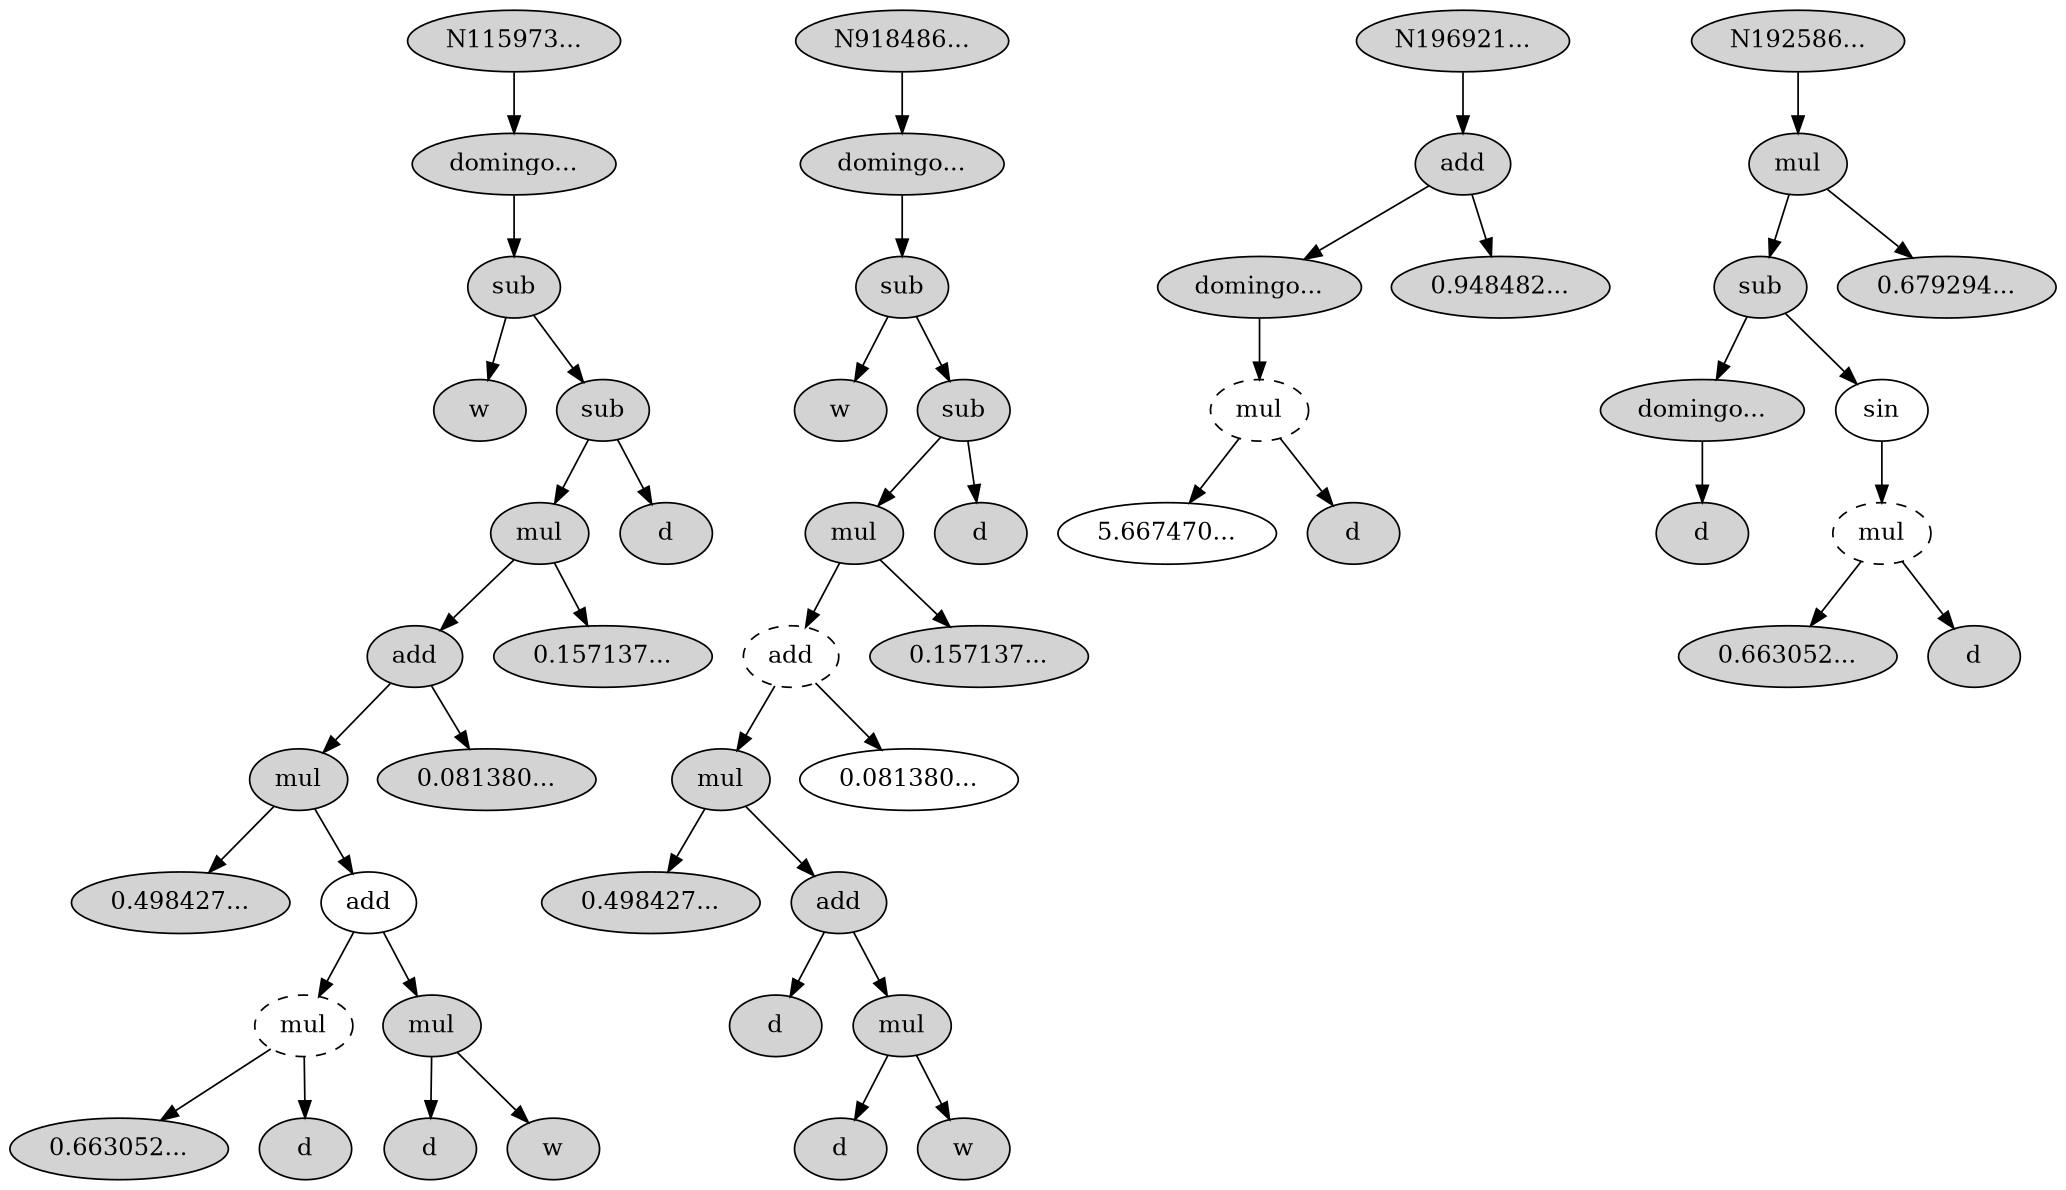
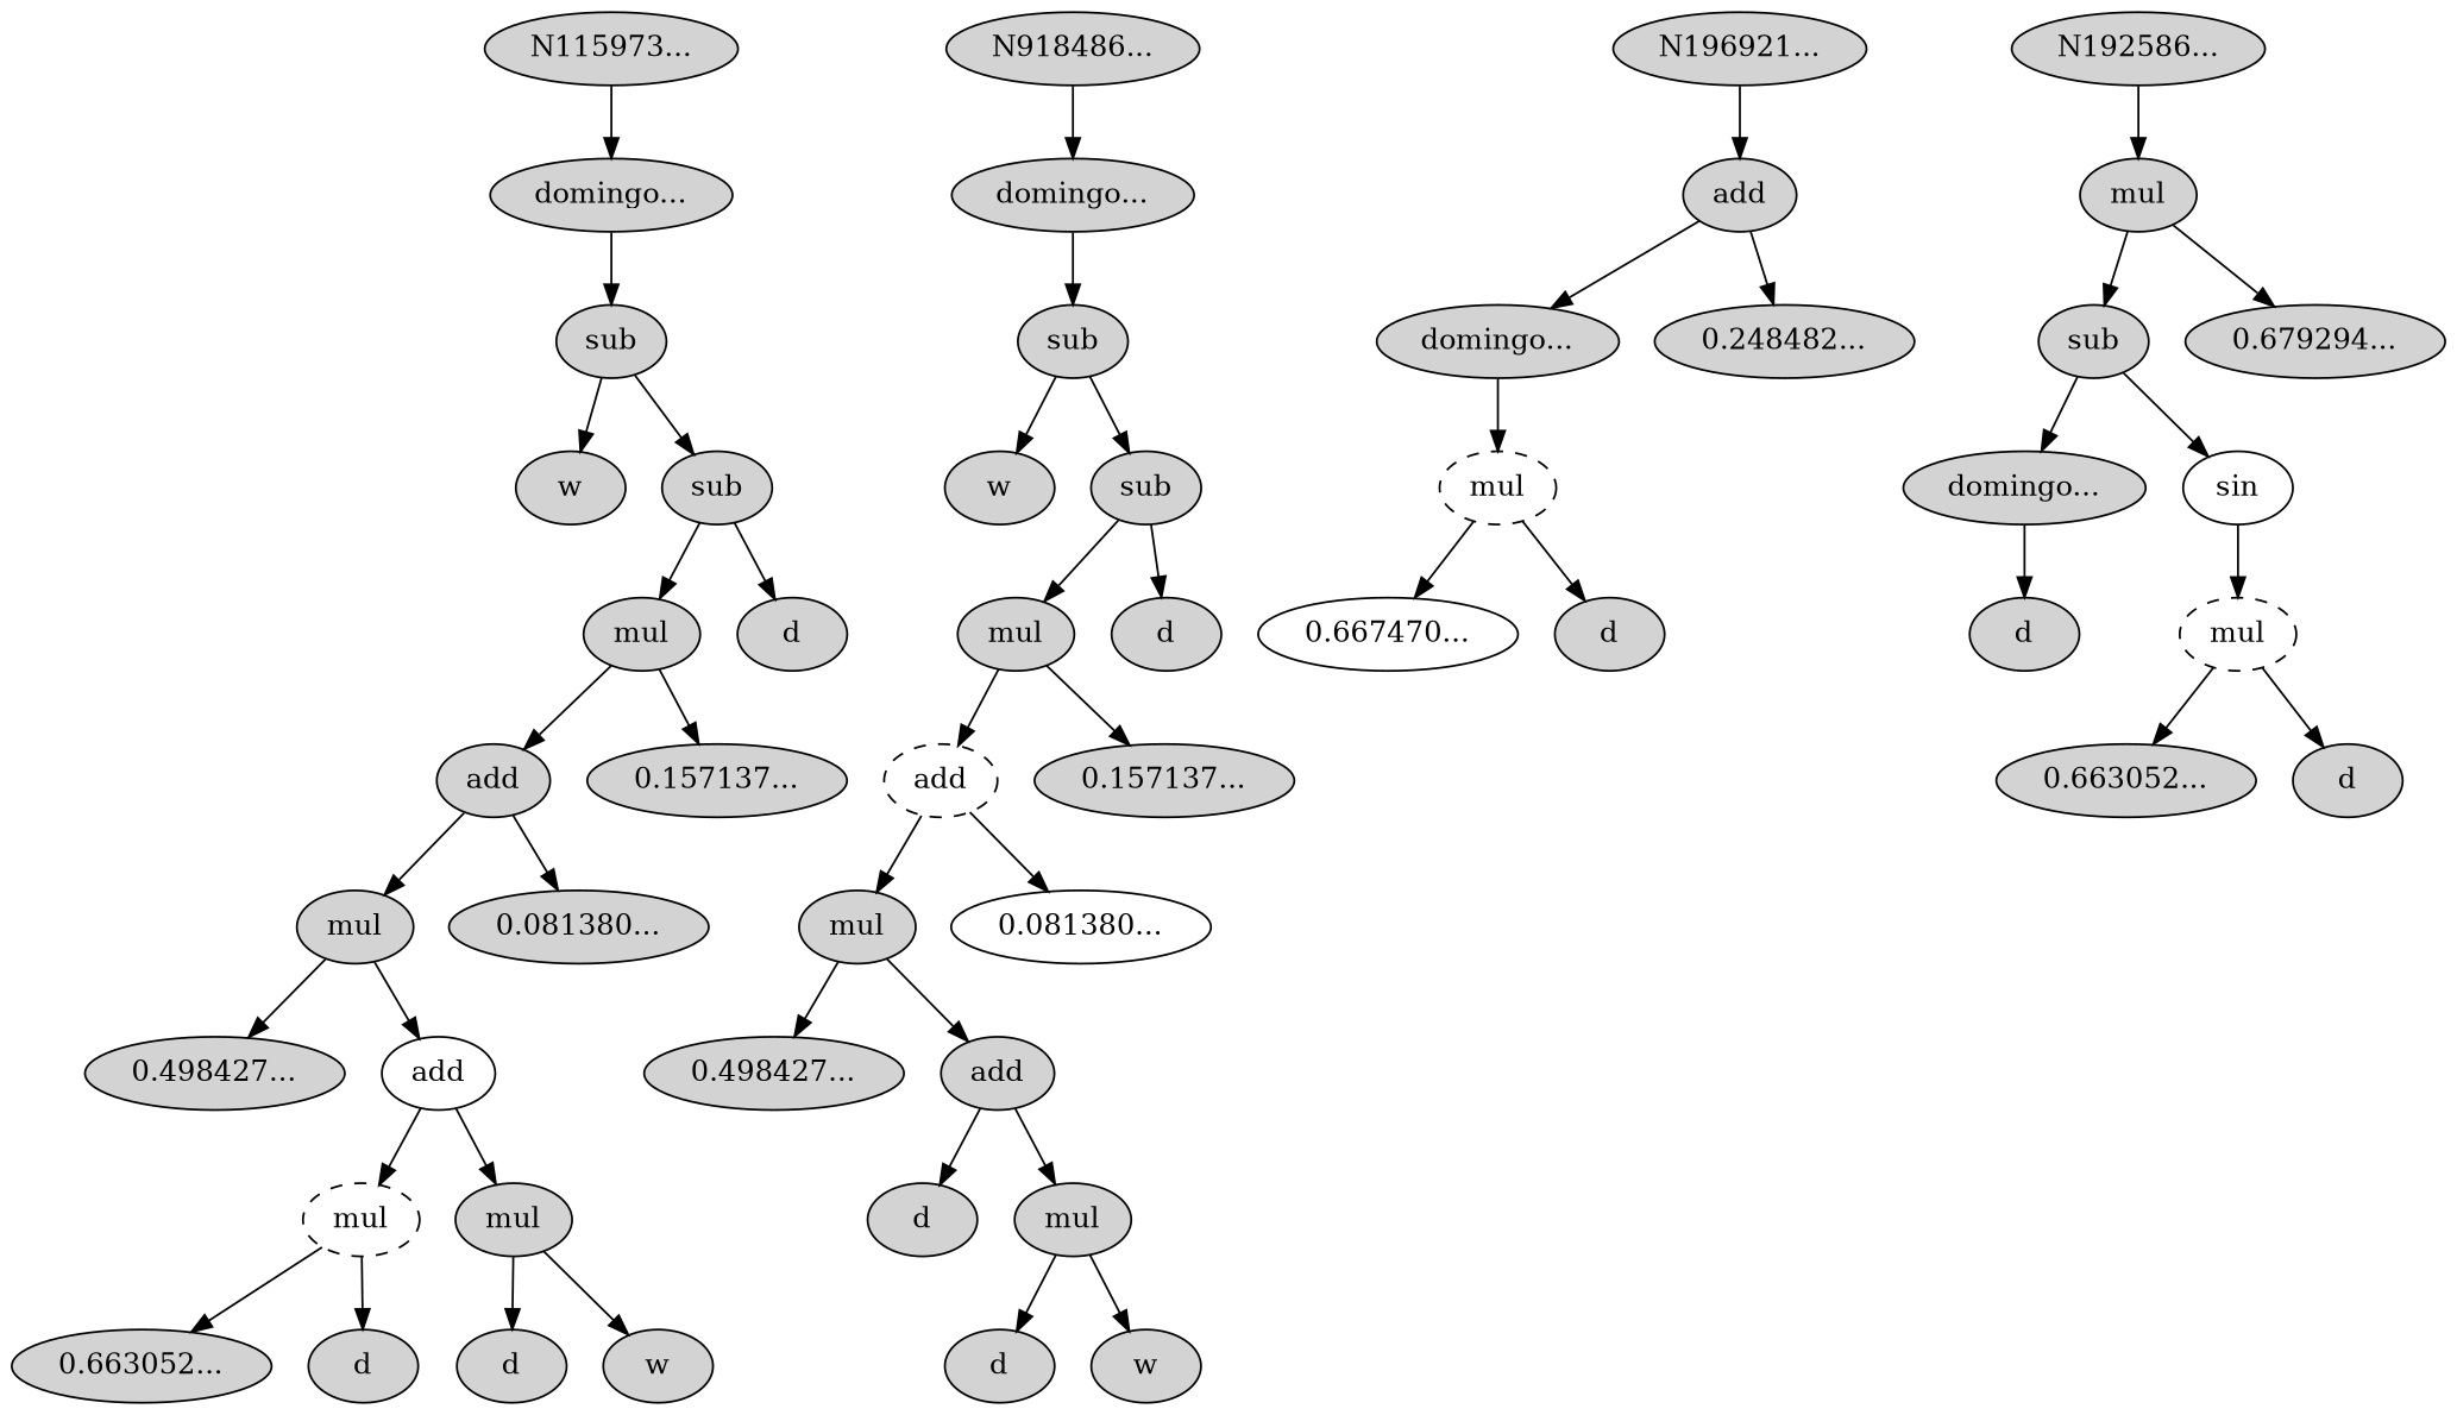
  digraph {
    node [style=filled]
    n1 [label="N115973..."]
    n2 [label="domingo..."]
    n3 [label=sub]
    n4 [label=w]
    n5 [label=sub]
    n6 [label=mul]
    n7 [label=d]
    n8 [label=add]
    n9 [label="0.157137..."]
    n10 [label=mul]
    n11 [label="0.081380..."]
    n12 [label="0.498427..."]
    n13 [label=add style=solid]
    n14 [label=mul style=dashed]
    n15 [label=mul]
    n16 [label="0.663052..."]
    n17 [label=d]
    n18 [label=d]
    n19 [label=w]
    n20 [label="N918486..."]
    n21 [label="domingo..."]
    n22 [label=sub]
    n23 [label=w]
    n24 [label=sub]
    n25 [label=mul]
    n26 [label=d]
    n27 [label=add style=dashed]
    n28 [label="0.157137..."]
    n29 [label=mul]
    n30 [label="0.081380..." style=solid]
    n31 [label="0.498427..."]
    n32 [label=add]
    n33 [label=d]
    n34 [label=mul]
    n35 [label=d]
    n36 [label=w]
    n37 [label="N196921..."]
    n38 [label=add]
    n39 [label="domingo..."]
-   n40 [label="0.948482..."]
+   n40 [label="0.248482..."]
    n41 [label=mul style=dashed]
-   n42 [label="5.667470..." style=solid]
+   n42 [label="0.667470..." style=solid]
    n43 [label=d]
    n44 [label="N192586..."]
    n45 [label=mul]
    n46 [label=sub]
    n47 [label="0.679294..."]
    n48 [label="domingo..."]
    n49 [label=sin style=solid]
    n50 [label=d]
    n51 [label=mul style=dashed]
    n52 [label="0.663052..."]
    n53 [label=d]
    n1 -> n2
    n2 -> n3
    n3 -> n4
    n3 -> n5
    n5 -> n6
    n5 -> n7
    n6 -> n8
    n6 -> n9
    n8 -> n10
    n8 -> n11
    n10 -> n12
    n10 -> n13
    n13 -> n14
    n13 -> n15
    n14 -> n16
    n14 -> n17
    n15 -> n18
    n15 -> n19
    n20 -> n21
    n21 -> n22
    n22 -> n23
    n22 -> n24
    n24 -> n25
    n24 -> n26
    n25 -> n27
    n25 -> n28
    n27 -> n29
    n27 -> n30
    n29 -> n31
    n29 -> n32
    n32 -> n33
    n32 -> n34
    n34 -> n35
    n34 -> n36
    n37 -> n38
    n38 -> n39
    n38 -> n40
    n39 -> n41
    n41 -> n42
    n41 -> n43
    n44 -> n45
    n45 -> n46
    n45 -> n47
    n46 -> n48
    n46 -> n49
    n48 -> n50
    n49 -> n51
    n51 -> n52
    n51 -> n53
  }
